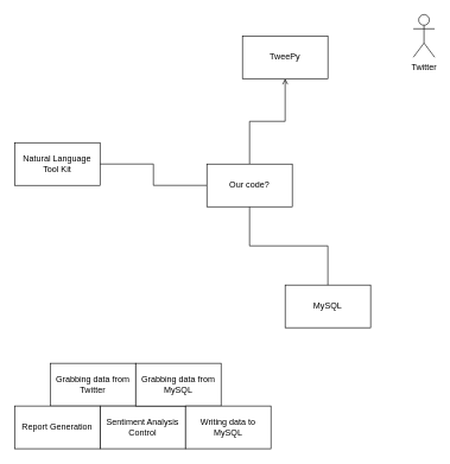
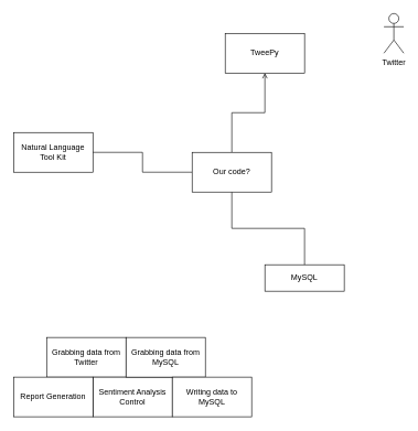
  <mxCell id="0" />
  <mxCell id="1" parent="0" />
  <mxCell id="2" value="Natural Language Tool Kit" style="rounded=0;whiteSpace=wrap;html=1;" vertex="1" parent="1"><mxGeometry x="20" y="200" width="120" height="60" as="geometry" /></mxCell>
  <mxCell id="3" value="TweePy" style="rounded=0;whiteSpace=wrap;html=1;" vertex="1" parent="1"><mxGeometry x="340" y="50" width="120" height="60" as="geometry" /></mxCell>
  <mxCell id="4" value="Twitter" style="shape=umlActor;verticalLabelPosition=bottom;verticalAlign=top;html=1;outlineConnect=0;" vertex="1" parent="1"><mxGeometry x="580" y="20" width="30" height="60" as="geometry" /></mxCell>
- <mxCell id="5" value="MySQL" style="rounded=0;whiteSpace=wrap;html=1;" vertex="1" parent="1"><mxGeometry x="400" y="400" width="120" height="60" as="geometry" /></mxCell>
+ <mxCell id="5" value="MySQL" style="rounded=0;whiteSpace=wrap;html=1;" vertex="1" parent="1"><mxGeometry x="400" y="400" width="120" height="40" as="geometry" /></mxCell>
  <mxCell id="6" style="edgeStyle=orthogonalEdgeStyle;rounded=0;orthogonalLoop=1;jettySize=auto;html=1;endArrow=open;endFill=0;" edge="1" parent="1" source="9" target="3"><mxGeometry relative="1" as="geometry" /></mxCell>
  <mxCell id="7" style="edgeStyle=orthogonalEdgeStyle;rounded=0;orthogonalLoop=1;jettySize=auto;html=1;endArrow=none;endFill=0;" edge="1" parent="1" source="9" target="5"><mxGeometry relative="1" as="geometry" /></mxCell>
  <mxCell id="8" style="edgeStyle=orthogonalEdgeStyle;rounded=0;orthogonalLoop=1;jettySize=auto;html=1;endArrow=none;endFill=0;" edge="1" parent="1" source="9" target="2"><mxGeometry relative="1" as="geometry" /></mxCell>
  <mxCell id="9" value="Our code?" style="rounded=0;whiteSpace=wrap;html=1;" vertex="1" parent="1"><mxGeometry x="290" y="230" width="120" height="60" as="geometry" /></mxCell>
  <mxCell id="10" value="Grabbing data from Twitter" style="rounded=0;whiteSpace=wrap;html=1;" vertex="1" parent="1"><mxGeometry x="70" y="510" width="120" height="60" as="geometry" /></mxCell>
  <mxCell id="11" value="Sentiment Analysis Control" style="rounded=0;whiteSpace=wrap;html=1;" vertex="1" parent="1"><mxGeometry x="140" y="570" width="120" height="60" as="geometry" /></mxCell>
  <mxCell id="12" value="Report Generation" style="rounded=0;whiteSpace=wrap;html=1;" vertex="1" parent="1"><mxGeometry x="20" y="570" width="120" height="60" as="geometry" /></mxCell>
  <mxCell id="13" value="Grabbing data from MySQL" style="rounded=0;whiteSpace=wrap;html=1;" vertex="1" parent="1"><mxGeometry x="190" y="510" width="120" height="60" as="geometry" /></mxCell>
  <mxCell id="14" value="Writing data to MySQL" style="rounded=0;whiteSpace=wrap;html=1;" vertex="1" parent="1"><mxGeometry x="260" y="570" width="120" height="60" as="geometry" /></mxCell>
